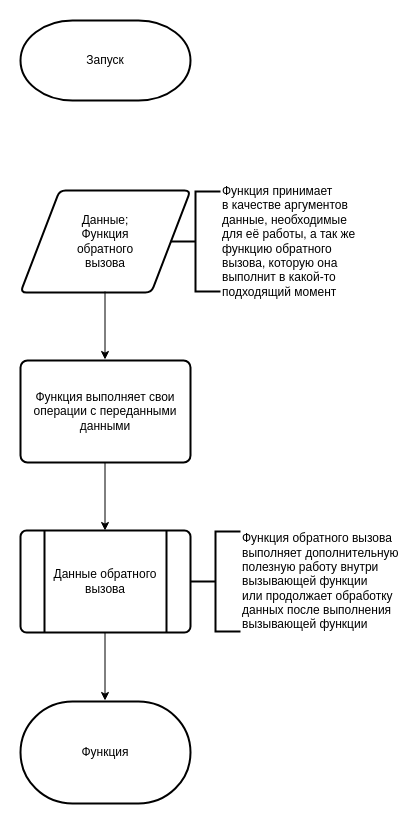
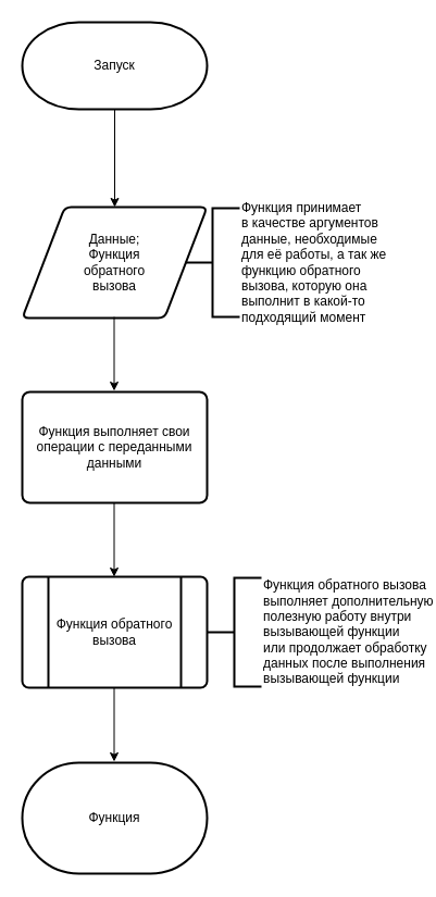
  <mxCell id="0" />
  <mxCell id="1" parent="0" />
  <mxCell id="2" value="Запуск" style="strokeWidth=2;html=1;shape=mxgraph.flowchart.terminator;whiteSpace=wrap;" vertex="1" parent="1"><mxGeometry x="20" y="20" width="170" height="80" as="geometry" /></mxCell>
  <mxCell id="3" value="Данные;&lt;br&gt;Функция&lt;br&gt;обратного&lt;br&gt;вызова" style="shape=parallelogram;html=1;strokeWidth=2;perimeter=parallelogramPerimeter;whiteSpace=wrap;rounded=1;arcSize=12;size=0.23;" vertex="1" parent="1"><mxGeometry x="20" y="190" width="170" height="102" as="geometry" /></mxCell>
+ <mxCell id="4" value="" style="endArrow=classic;html=1;exitX=0.5;exitY=1;exitDx=0;exitDy=0;exitPerimeter=0;entryX=0.5;entryY=0;entryDx=0;entryDy=0;" edge="1" parent="1" source="2" target="3"><mxGeometry width="50" height="50" relative="1" as="geometry"><mxPoint x="10" y="220" as="sourcePoint" /><mxPoint x="60" y="170" as="targetPoint" /></mxGeometry></mxCell>
  <mxCell id="5" value="Функция" style="strokeWidth=2;html=1;shape=mxgraph.flowchart.terminator;whiteSpace=wrap;" vertex="1" parent="1"><mxGeometry x="20" y="701" width="170" height="102" as="geometry" /></mxCell>
  <mxCell id="6" value="Функция принимает&lt;br&gt;в качестве аргументов&lt;br&gt;данные, необходимые&lt;br&gt;для её работы, а так же&lt;br&gt;функцию обратного&lt;br&gt;вызова, которую она&lt;br&gt;выполнит в какой-то&amp;nbsp;&lt;br&gt;подходящий момент" style="strokeWidth=2;html=1;shape=mxgraph.flowchart.annotation_2;align=left;labelPosition=right;pointerEvents=1;" vertex="1" parent="1"><mxGeometry x="170" y="191" width="50" height="100" as="geometry" /></mxCell>
  <mxCell id="7" value="" style="endArrow=classic;html=1;exitX=0.5;exitY=1;exitDx=0;exitDy=0;exitPerimeter=0;entryX=0.5;entryY=0;entryDx=0;entryDy=0;" edge="1" parent="1"><mxGeometry width="50" height="50" relative="1" as="geometry"><mxPoint x="104.5" y="291" as="sourcePoint" /><mxPoint x="104.5" y="359" as="targetPoint" /></mxGeometry></mxCell>
  <mxCell id="8" value="Функция выполняет свои&lt;br&gt;операции с переданными&lt;br&gt;данными" style="rounded=1;whiteSpace=wrap;html=1;absoluteArcSize=1;arcSize=14;strokeWidth=2;" vertex="1" parent="1"><mxGeometry x="20" y="360" width="170" height="102" as="geometry" /></mxCell>
  <mxCell id="9" value="" style="endArrow=classic;html=1;exitX=0.5;exitY=1;exitDx=0;exitDy=0;exitPerimeter=0;entryX=0.5;entryY=0;entryDx=0;entryDy=0;" edge="1" parent="1"><mxGeometry width="50" height="50" relative="1" as="geometry"><mxPoint x="104.5" y="462" as="sourcePoint" /><mxPoint x="104.5" y="530" as="targetPoint" /></mxGeometry></mxCell>
- <mxCell id="10" value="Данные обратного&lt;br&gt;вызова" style="verticalLabelPosition=middle;verticalAlign=middle;html=1;shape=process;whiteSpace=wrap;rounded=1;size=0.14;arcSize=6;aspect=fixed;labelPosition=center;align=center;strokeWidth=2;" vertex="1" parent="1"><mxGeometry x="20" y="530" width="170" height="102" as="geometry" /></mxCell>
+ <mxCell id="10" value="Функция обратного&lt;br&gt;вызова" style="verticalLabelPosition=middle;verticalAlign=middle;html=1;shape=process;whiteSpace=wrap;rounded=1;size=0.14;arcSize=6;aspect=fixed;labelPosition=center;align=center;strokeWidth=2;" vertex="1" parent="1"><mxGeometry x="20" y="530" width="170" height="102" as="geometry" /></mxCell>
  <mxCell id="11" value="" style="endArrow=classic;html=1;exitX=0.5;exitY=1;exitDx=0;exitDy=0;exitPerimeter=0;entryX=0.5;entryY=0;entryDx=0;entryDy=0;" edge="1" parent="1"><mxGeometry width="50" height="50" relative="1" as="geometry"><mxPoint x="104.5" y="632" as="sourcePoint" /><mxPoint x="104.5" y="700" as="targetPoint" /></mxGeometry></mxCell>
  <mxCell id="12" value="Функция обратного вызова&lt;br&gt;&lt;div&gt;выполняет дополнительную&lt;/div&gt;&lt;div&gt;полезную работу внутри&lt;/div&gt;&lt;div&gt;вызывающей функции&lt;/div&gt;&lt;div&gt;или продолжает обработку&lt;/div&gt;&lt;div&gt;данных после выполнения&lt;/div&gt;&lt;div&gt;вызывающей функции&lt;/div&gt;" style="strokeWidth=2;html=1;shape=mxgraph.flowchart.annotation_2;align=left;labelPosition=right;pointerEvents=1;" vertex="1" parent="1"><mxGeometry x="190" y="531" width="50" height="100" as="geometry" /></mxCell>
